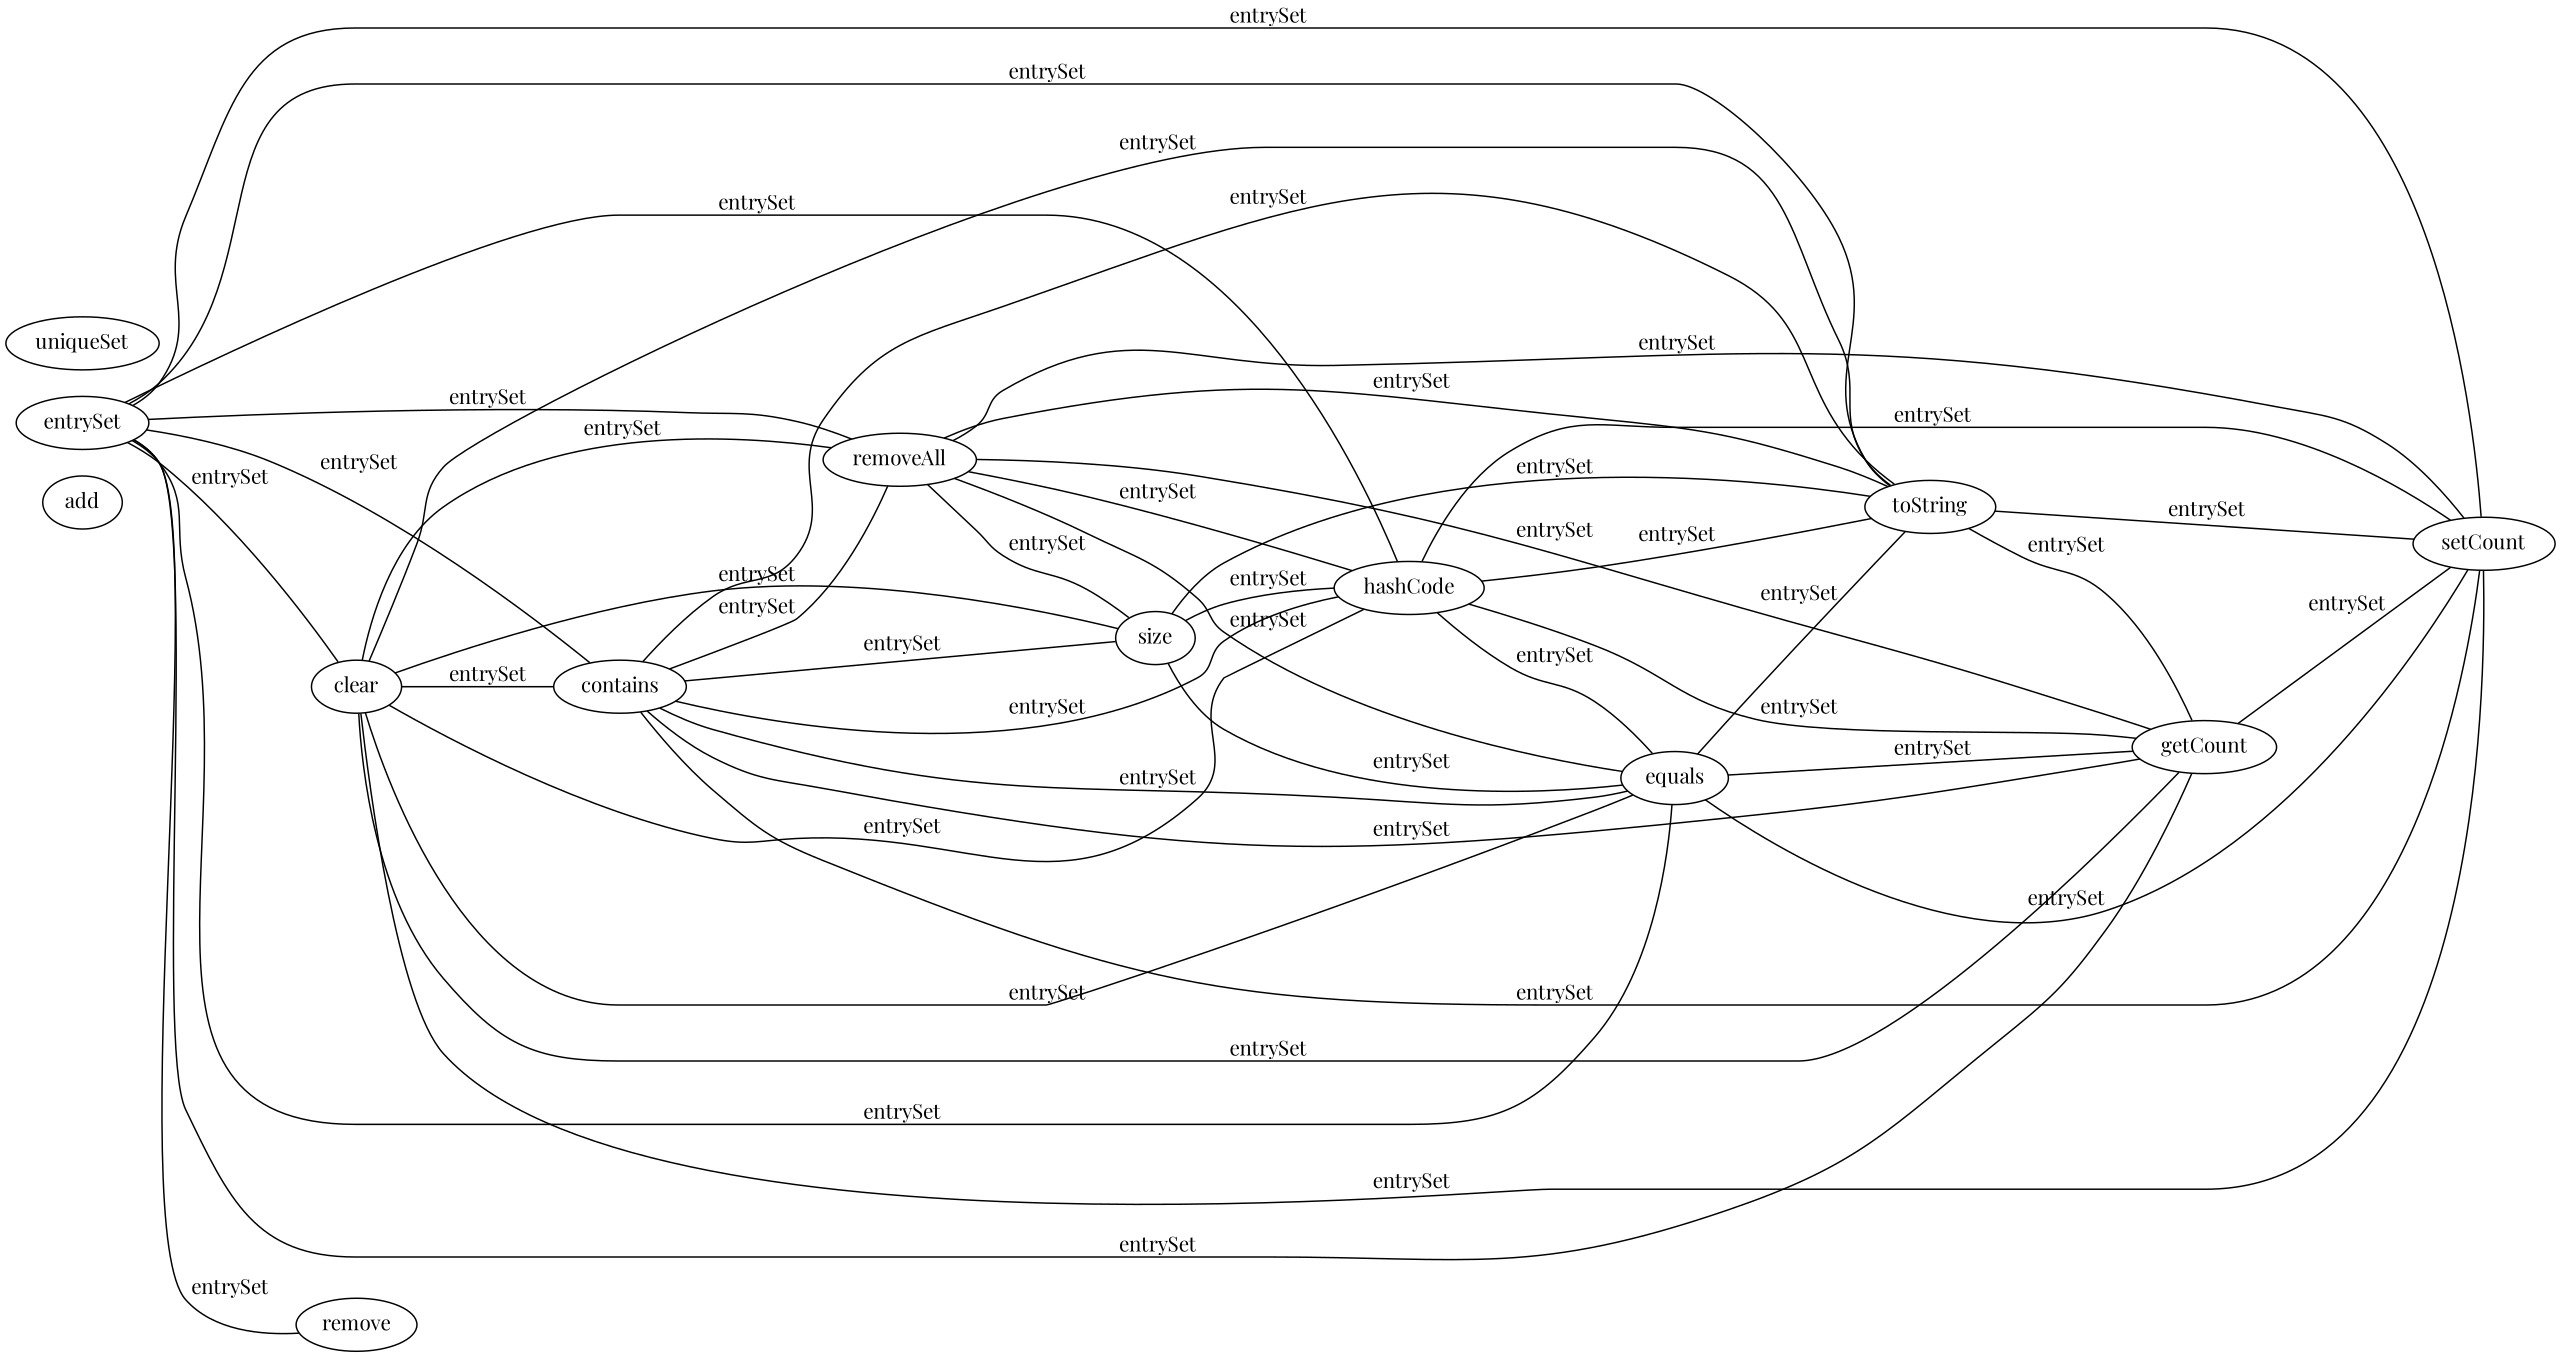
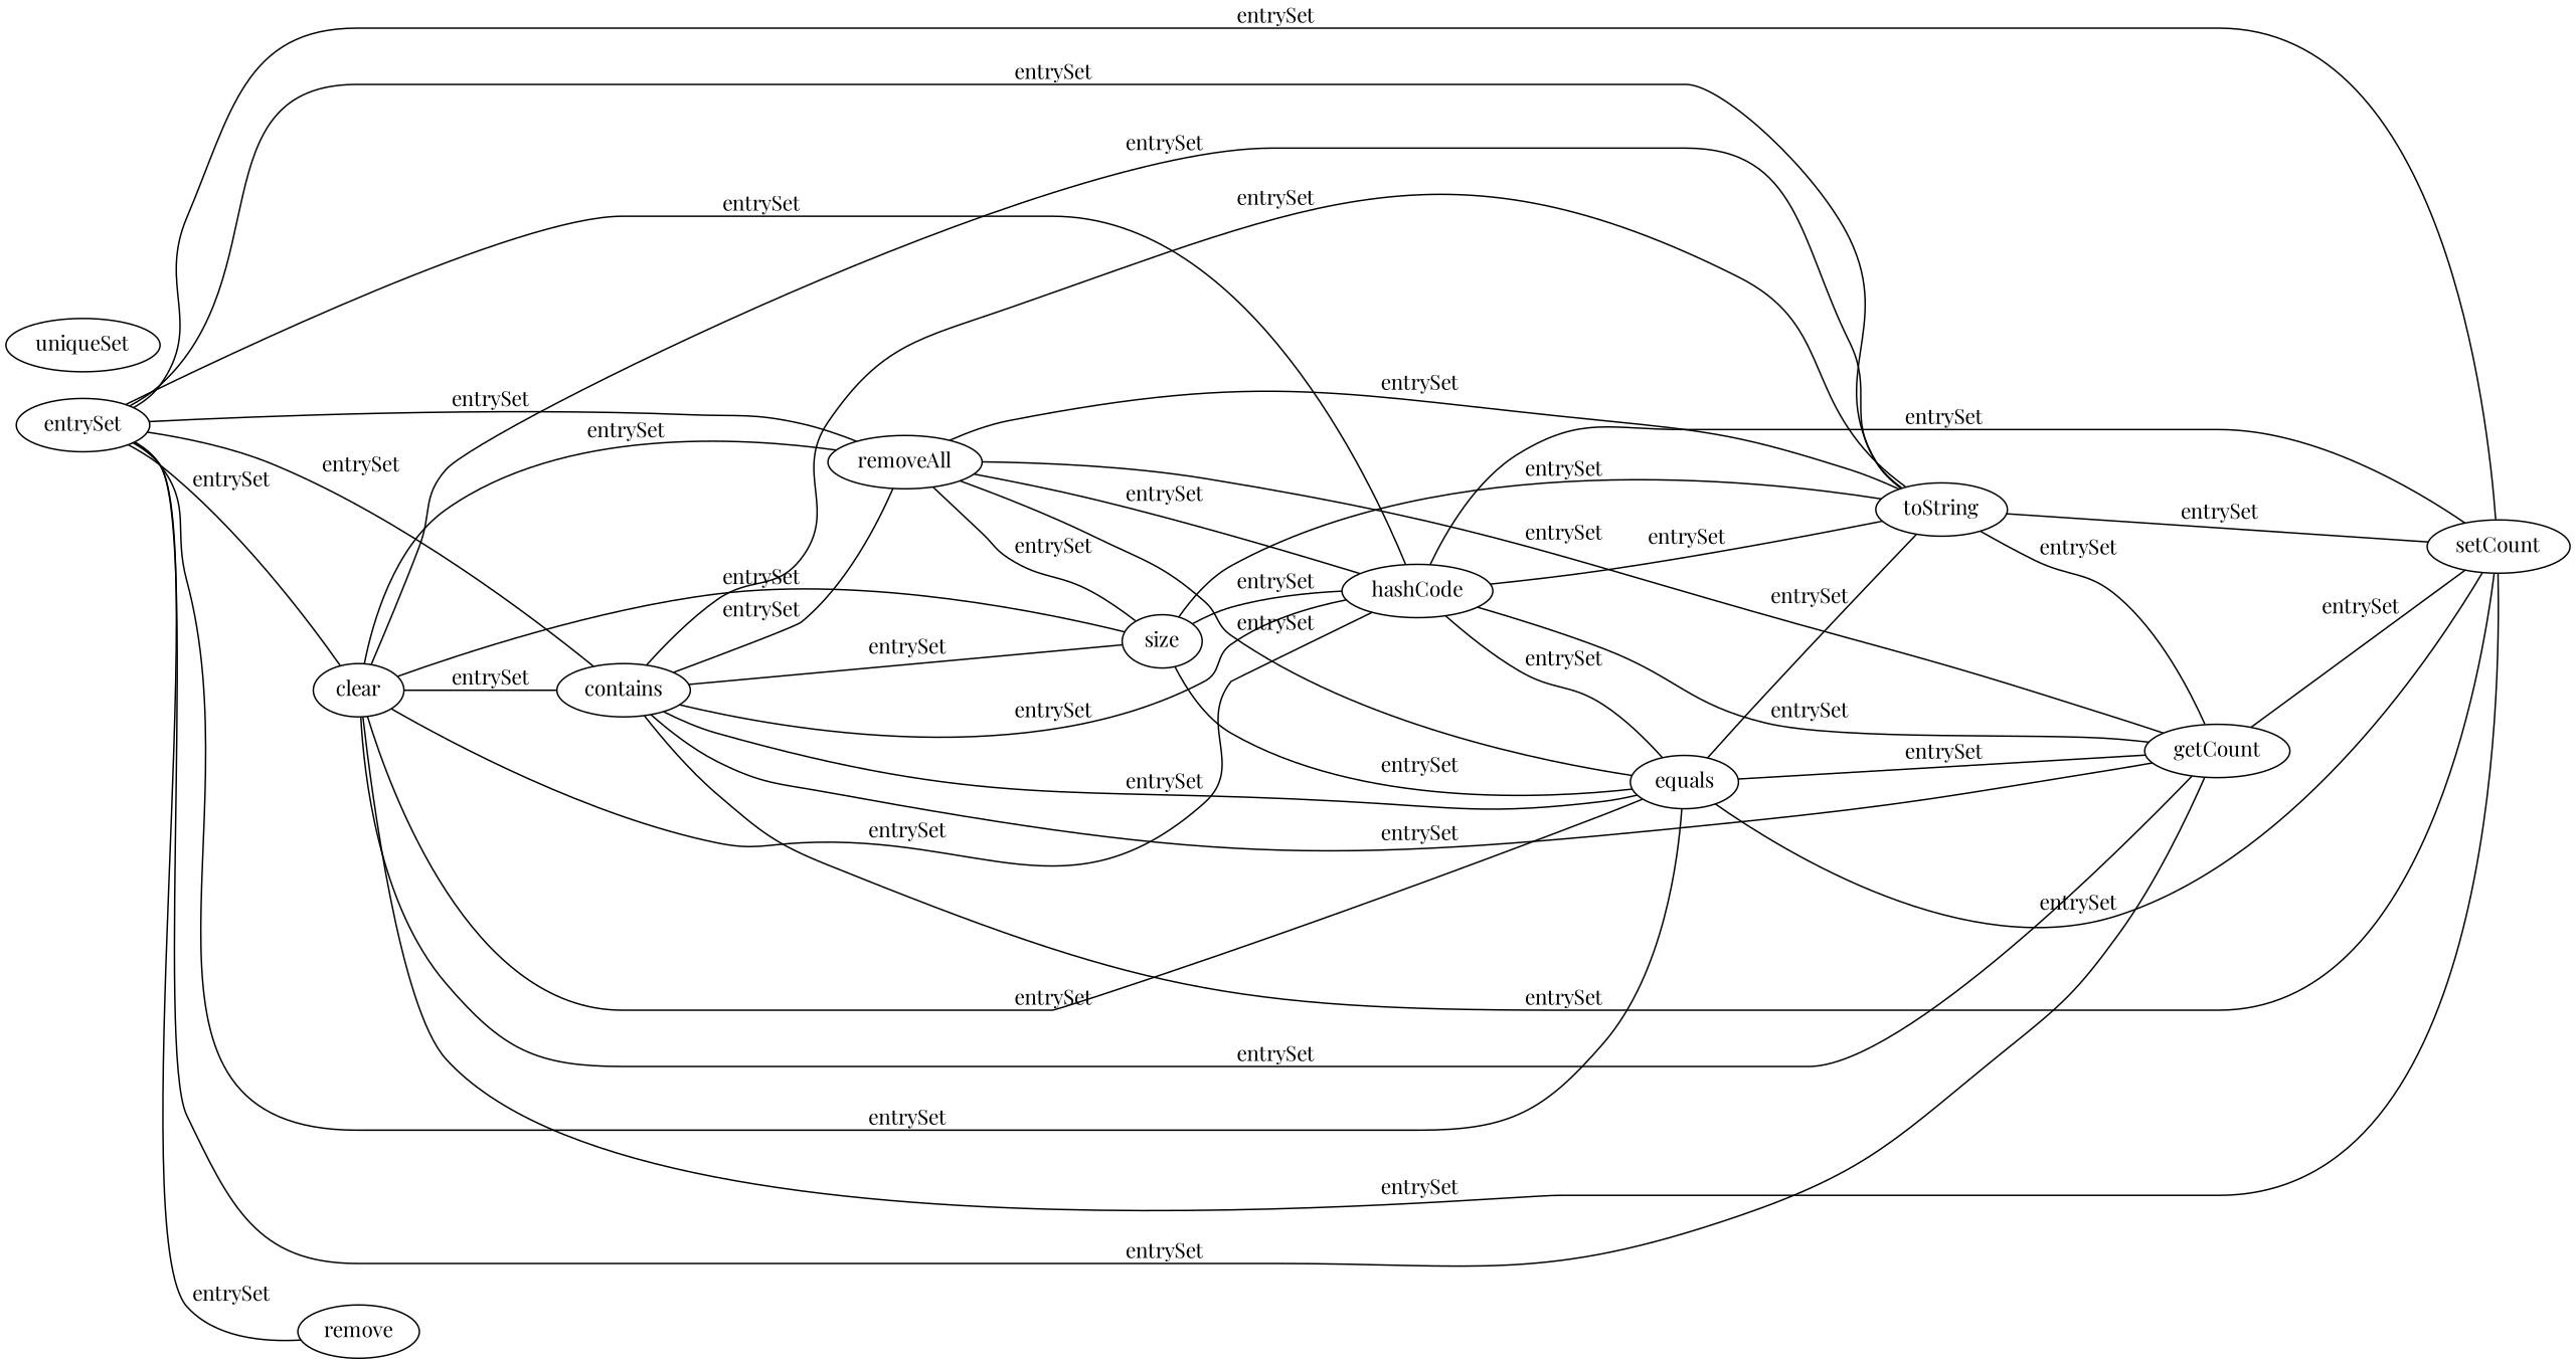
  digraph {
    fontname="Playfair Display"
    rankdir=LR
    node [fontname="Playfair Display"]
    edge [dir=none fontname="Playfair Display"]
-   add
    entrySet
    clear
    contains
    removeAll
    hashCode
    equals
    toString
    getCount
    setCount
    remove
    size
    uniqueSet
    entrySet -> clear [label=" entrySet"]
    entrySet -> contains [label=" entrySet"]
    entrySet -> removeAll [label=" entrySet"]
    entrySet -> hashCode [label=" entrySet"]
    entrySet -> equals [label=" entrySet"]
    entrySet -> toString [label=" entrySet"]
    entrySet -> getCount [label=" entrySet"]
    entrySet -> setCount [label=" entrySet"]
    entrySet -> remove [label=" entrySet"]
    clear -> contains [label=" entrySet"]
    clear -> removeAll [label=" entrySet"]
    clear -> hashCode [label=" entrySet"]
    clear -> equals [label=" entrySet"]
    clear -> toString [label=" entrySet"]
    clear -> getCount [label=" entrySet"]
    clear -> setCount [label=" entrySet"]
    clear -> size [label=" entrySet"]
    contains -> removeAll [label=" entrySet"]
    contains -> hashCode [label=" entrySet"]
    contains -> equals [label=" entrySet"]
    contains -> toString [label=" entrySet"]
    contains -> getCount [label=" entrySet"]
    contains -> setCount [label=" entrySet"]
    contains -> size [label=" entrySet"]
    removeAll -> hashCode [label=" entrySet"]
    removeAll -> equals [label=" entrySet"]
    removeAll -> toString [label=" entrySet"]
    removeAll -> getCount [label=" entrySet"]
-   removeAll -> setCount [label=" entrySet"]
    removeAll -> size [label=" entrySet"]
    hashCode -> equals [label=" entrySet"]
    hashCode -> toString [label=" entrySet"]
    hashCode -> getCount [label=" entrySet"]
    hashCode -> setCount [label=" entrySet"]
    equals -> toString [label=" entrySet"]
    equals -> getCount [label=" entrySet"]
    equals -> setCount [label=" entrySet"]
    toString -> getCount [label=" entrySet"]
    toString -> setCount [label=" entrySet"]
    getCount -> setCount [label=" entrySet"]
    size -> hashCode [label=" entrySet"]
    size -> equals [label=" entrySet"]
    size -> toString [label=" entrySet"]
  }
